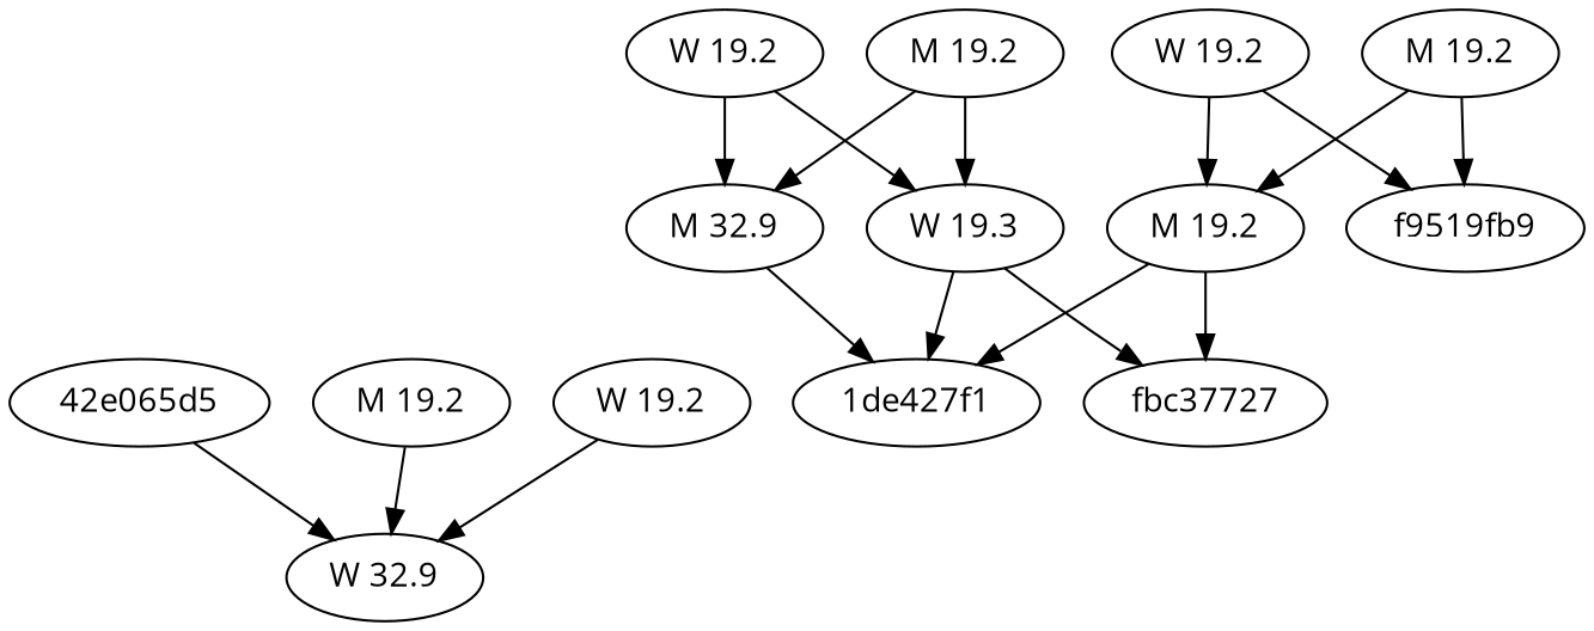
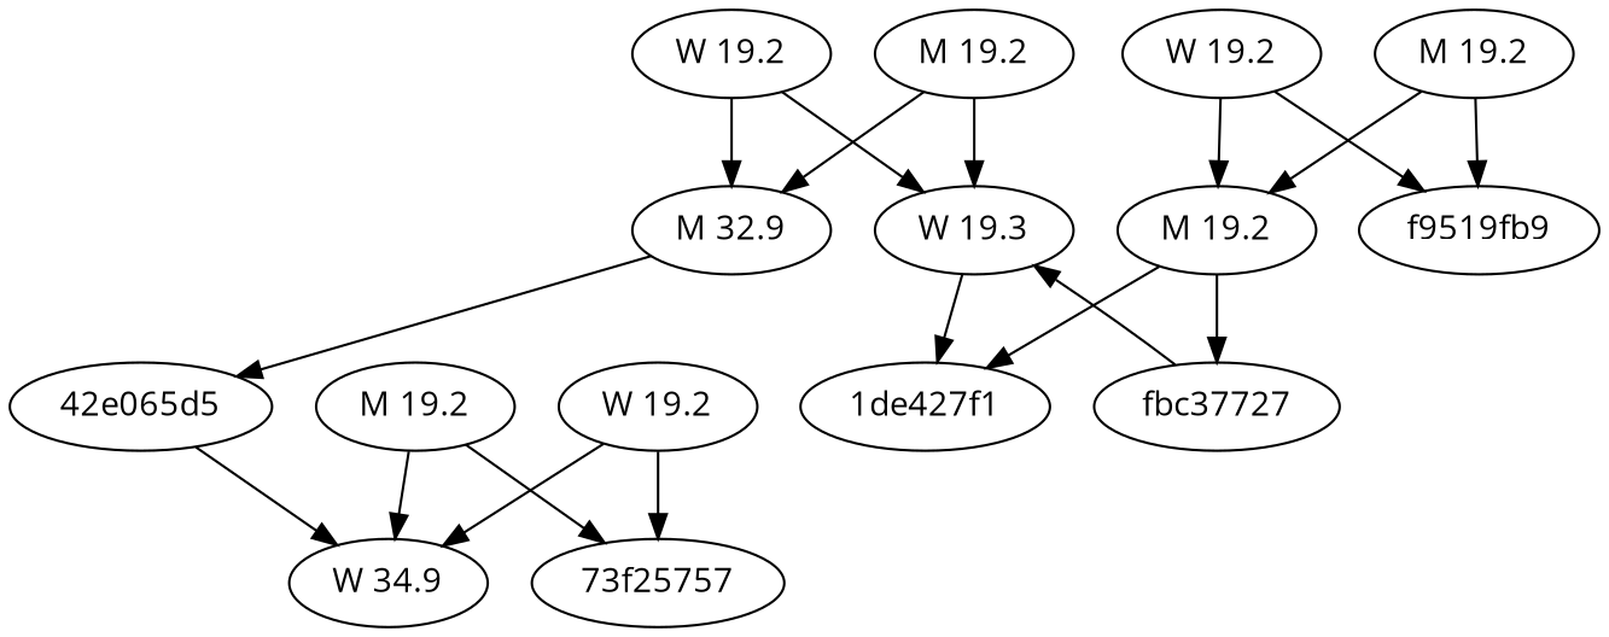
  digraph {
    fontname="Open Sans"
    node [fontname="Open Sans"]
    edge [fontname="Open Sans"]
    n1 [label="W 19.2"]
    n2 [label="M 32.9"]
    n3 [label="W 19.3"]
    "42e065d5"
    fbc37727
    "1de427f1"
    n7 [label="M 19.2"]
-   n8 [label="W 32.9"]
+   n8 [label="W 34.9"]
    n9 [label="W 19.2"]
    f9519fb9
    n11 [label="M 19.2"]
    n12 [label="M 19.2"]
    n13 [label="W 19.2"]
+   "73f25757"
    n15 [label="M 19.2"]
    n1 -> n2
    n1 -> n3
-   n2 -> "1de427f1"
-   n3 -> fbc37727
+   n2 -> "42e065d5"
+   fbc37727 -> n3
    n3 -> "1de427f1"
    "42e065d5" -> n8
    n7 -> n2
    n7 -> n3
    n9 -> f9519fb9
    n9 -> n11
    n11 -> fbc37727
    n11 -> "1de427f1"
    n12 -> f9519fb9
    n12 -> n11
    n13 -> n8
+   n13 -> "73f25757"
    n15 -> n8
+   n15 -> "73f25757"
  }
